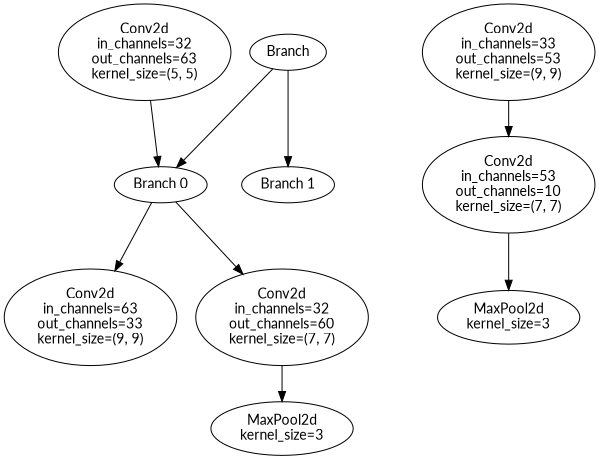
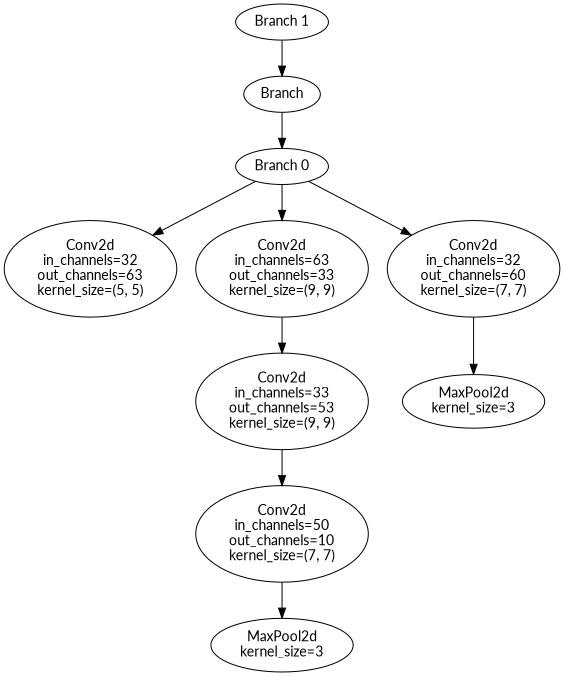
  digraph {
    fontname=Lato
    node [fontname=Lato]
    edge [fontname=Lato]
    n1 [label=Branch]
    n2 [label="Branch 0"]
    n3 [label="Branch 1"]
    n4 [label="Conv2d\nin_channels=32\nout_channels=63\nkernel_size=(5, 5)"]
    n5 [label="Conv2d\nin_channels=63\nout_channels=33\nkernel_size=(9, 9)"]
    n6 [label="Conv2d\nin_channels=32\nout_channels=60\nkernel_size=(7, 7)"]
    n7 [label="Conv2d\nin_channels=33\nout_channels=53\nkernel_size=(9, 9)"]
-   n8 [label="Conv2d\nin_channels=53\nout_channels=10\nkernel_size=(7, 7)"]
+   n8 [label="Conv2d\nin_channels=50\nout_channels=10\nkernel_size=(7, 7)"]
    n9 [label="MaxPool2d\nkernel_size=3"]
    n10 [label="MaxPool2d\nkernel_size=3"]
    n1 -> n2
-   n1 -> n3
-   n4 -> n2
+   n3 -> n1
+   n2 -> n4
    n2 -> n5
    n2 -> n6
+   n5 -> n7
    n6 -> n10
    n7 -> n8
    n8 -> n9
  }
